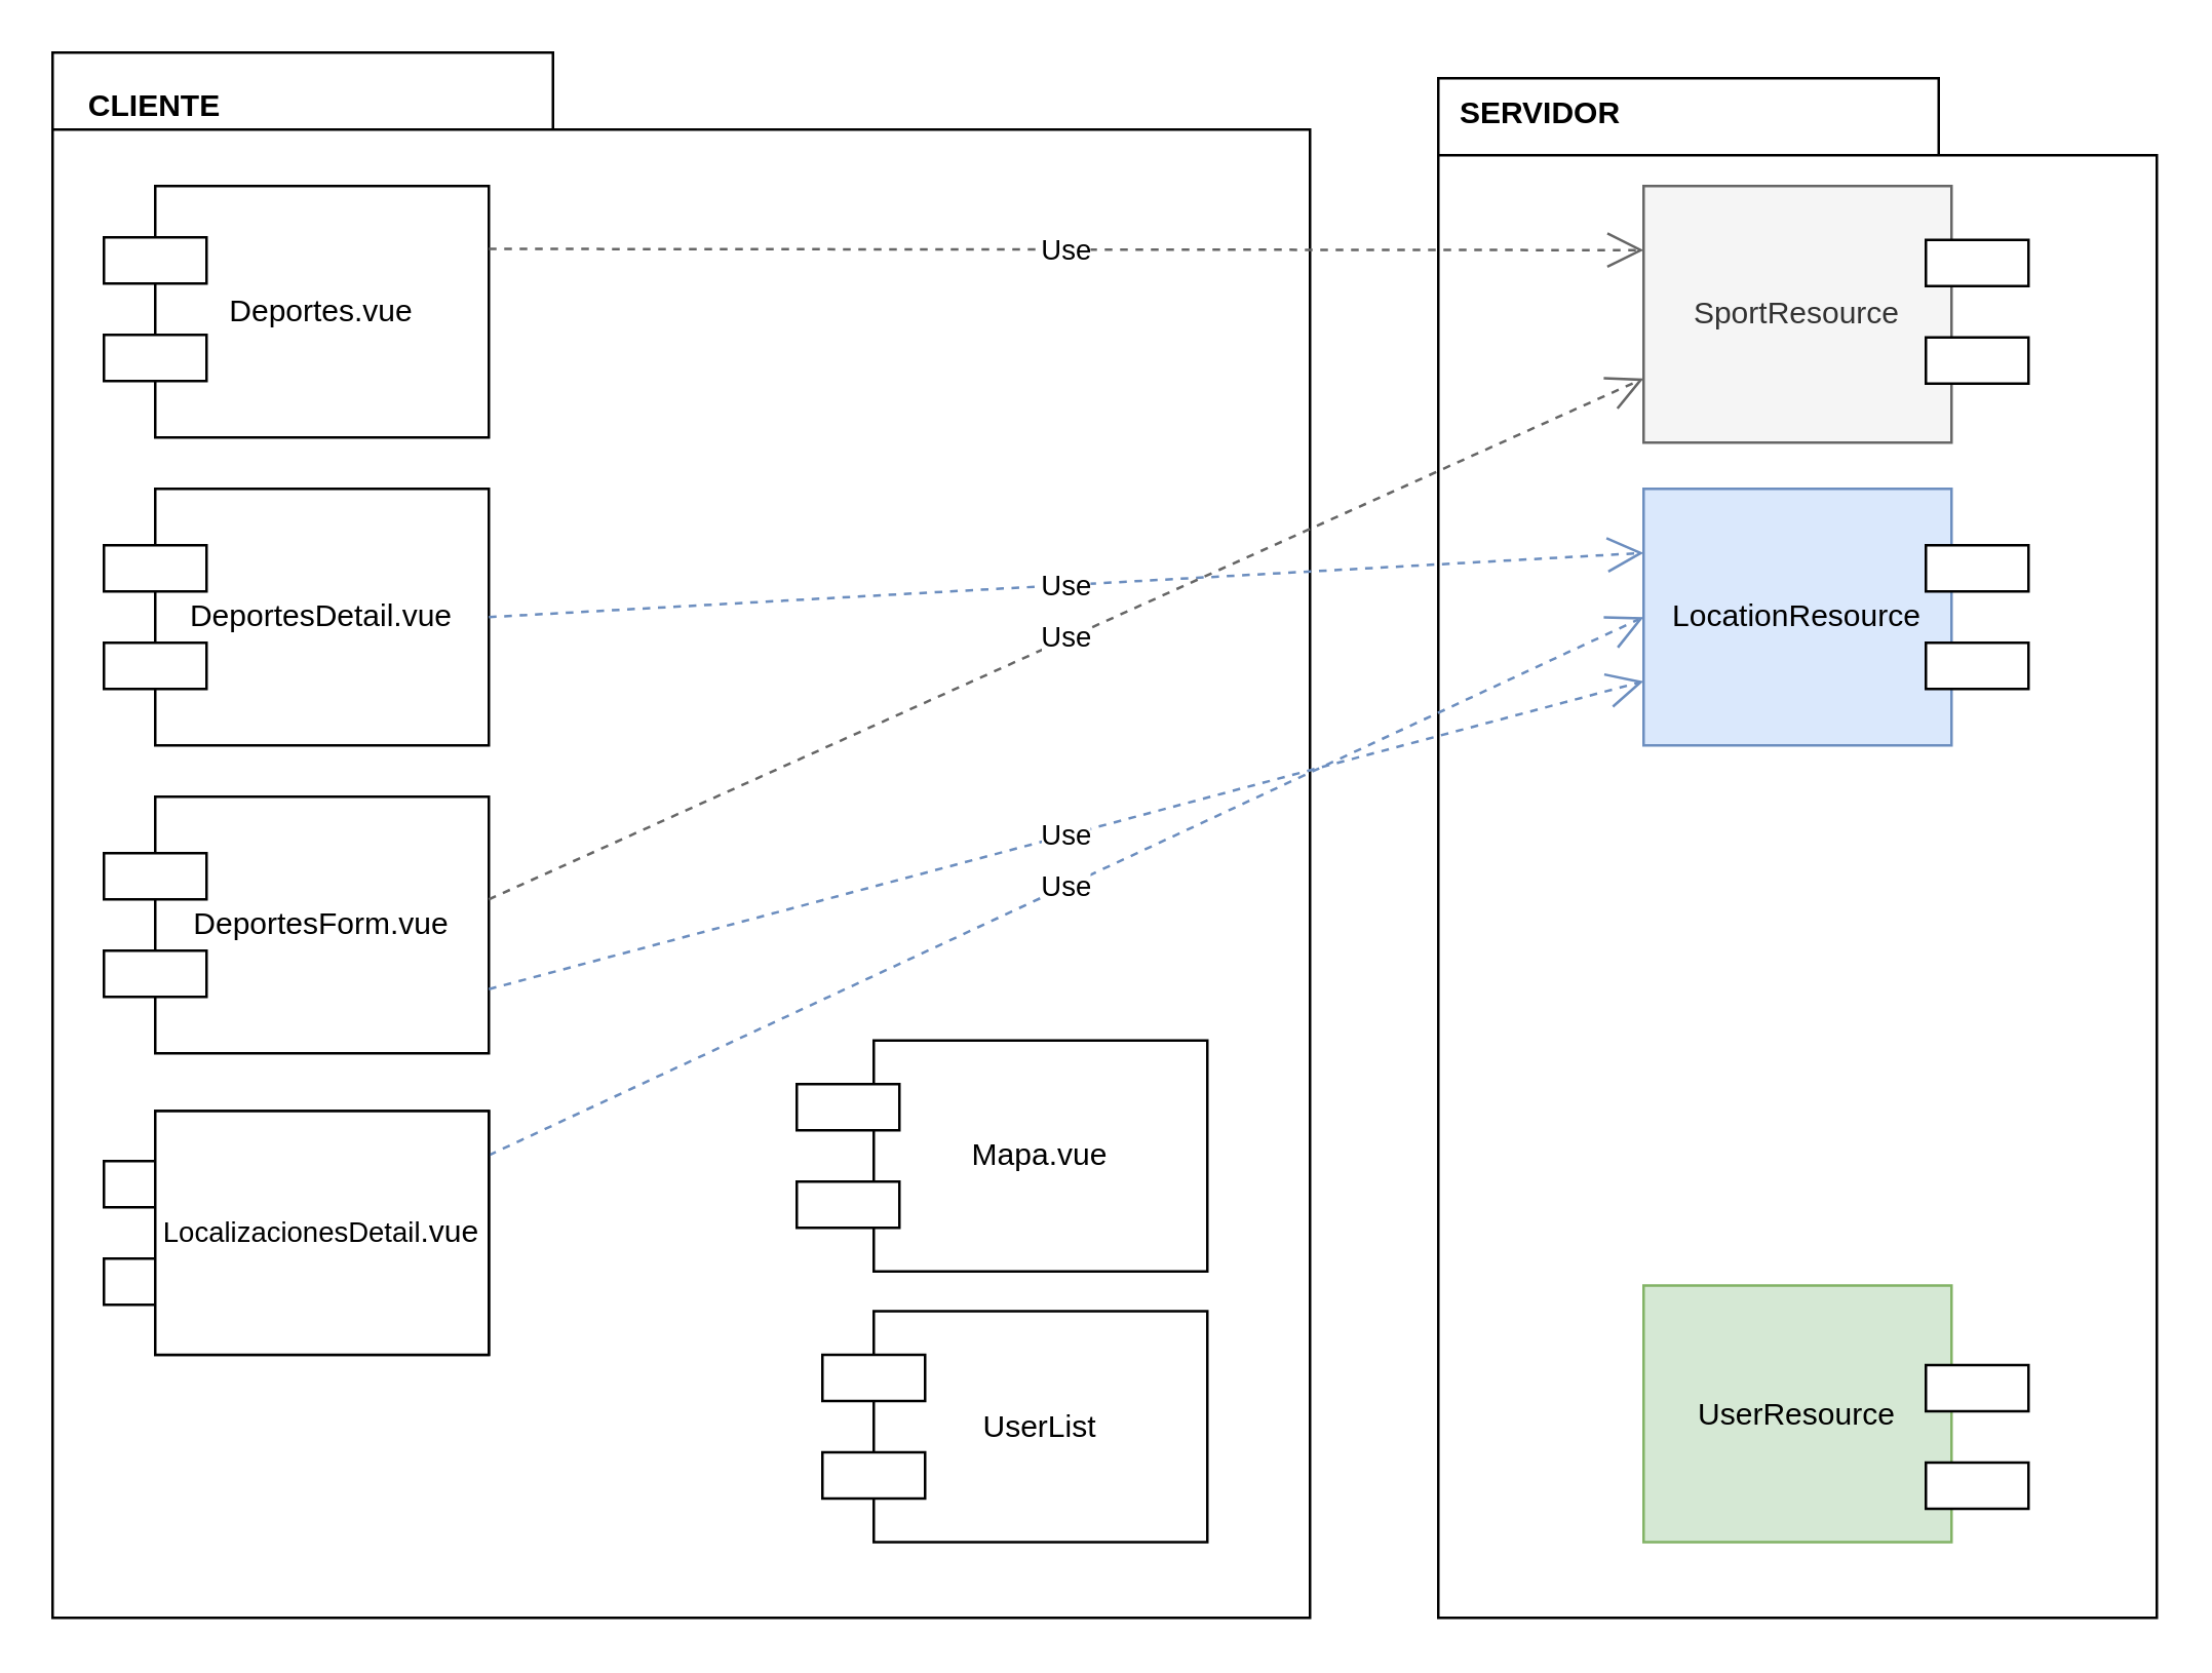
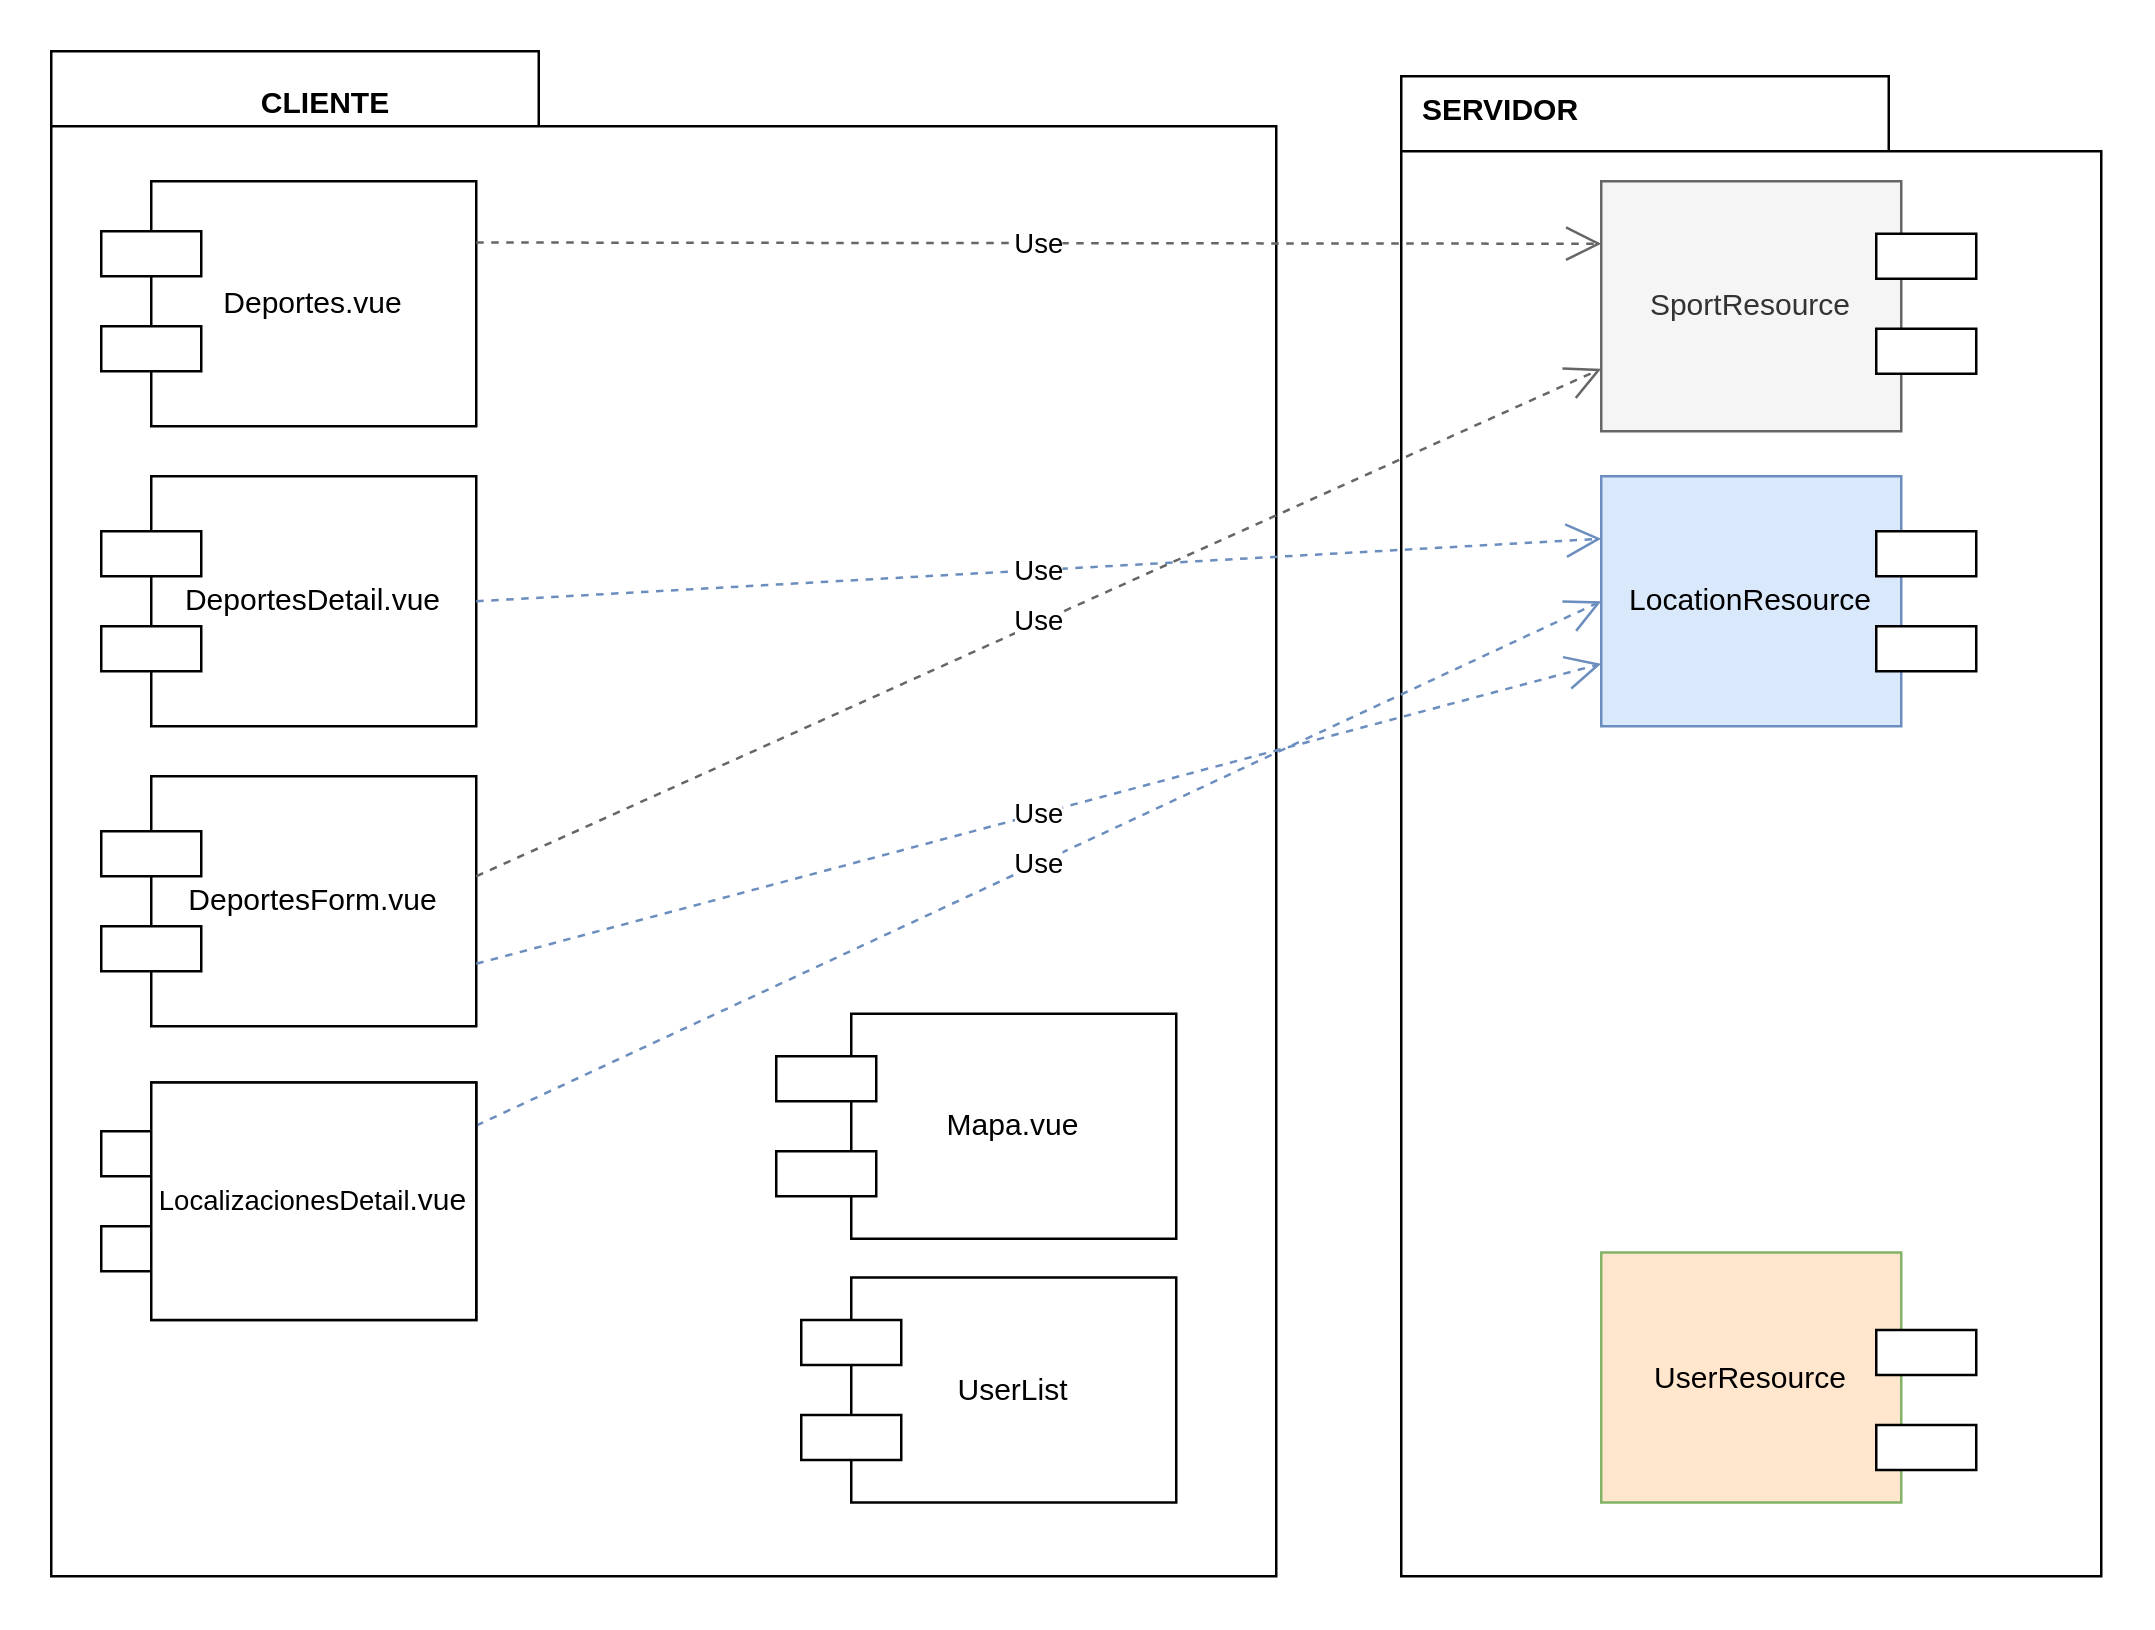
  <mxCell id="0" />
  <mxCell id="1" parent="0" />
  <mxCell id="2" value="" style="shape=folder;fontStyle=1;spacingTop=10;tabWidth=195;tabHeight=30;tabPosition=left;html=1;gradientColor=none;" parent="1" vertex="1"><mxGeometry x="560" y="30" width="280" height="600" as="geometry" /></mxCell>
  <mxCell id="3" value="" style="shape=folder;fontStyle=1;spacingTop=10;tabWidth=195;tabHeight=30;tabPosition=left;html=1;gradientColor=none;" parent="1" vertex="1"><mxGeometry y="20" width="490" height="610" as="geometry" x="20" /></mxCell>
  <mxCell id="4" value="Deportes.vue" style="rounded=0;whiteSpace=wrap;html=1;" parent="1" vertex="1"><mxGeometry x="60" y="72" width="130" height="98" as="geometry" /></mxCell>
  <mxCell id="5" value="SportResource" style="rounded=0;whiteSpace=wrap;html=1;fillColor=#f5f5f5;strokeColor=#666666;fontColor=#333333;" parent="1" vertex="1"><mxGeometry x="640" y="72" width="120" height="100" as="geometry" /></mxCell>
  <mxCell id="6" value="DeportesDetail.vue" style="rounded=0;whiteSpace=wrap;html=1;" parent="1" vertex="1"><mxGeometry x="60" y="190" width="130" height="100" as="geometry" /></mxCell>
- <mxCell id="7" value="CLIENTE" style="text;align=center;fontStyle=1;verticalAlign=middle;spacingLeft=3;spacingRight=3;strokeColor=none;rotatable=0;points=[[0,0.5],[1,0.5]];portConstraint=eastwest;gradientColor=none;" parent="1" vertex="1"><mxGeometry y="27" width="80" height="26" as="geometry" x="20" /></mxCell>
+ <mxCell id="7" value="CLIENTE" style="text;align=center;fontStyle=1;verticalAlign=middle;spacingLeft=3;spacingRight=3;strokeColor=none;rotatable=0;points=[[0,0.5],[1,0.5]];portConstraint=eastwest;gradientColor=none;" parent="1" vertex="1"><mxGeometry x="90" y="27" width="80" height="26" as="geometry" /></mxCell>
  <mxCell id="8" value="SERVIDOR" style="text;align=center;fontStyle=1;verticalAlign=middle;spacingLeft=3;spacingRight=3;strokeColor=none;rotatable=0;points=[[0,0.5],[1,0.5]];portConstraint=eastwest;gradientColor=none;" parent="1" vertex="1"><mxGeometry x="560" y="30" width="80" height="26" as="geometry" /></mxCell>
  <mxCell id="9" style="edgeStyle=orthogonalEdgeStyle;rounded=0;orthogonalLoop=1;jettySize=auto;html=1;exitX=0.75;exitY=1;exitDx=0;exitDy=0;entryX=0.75;entryY=1;entryDx=0;entryDy=0;" parent="1" source="10" target="10" edge="1"><mxGeometry relative="1" as="geometry"><mxPoint x="130" y="455" as="targetPoint" /></mxGeometry></mxCell>
  <mxCell id="10" value="DeportesForm.vue" style="rounded=0;whiteSpace=wrap;html=1;" parent="1" vertex="1"><mxGeometry x="60" y="310" width="130" height="100" as="geometry" /></mxCell>
  <mxCell id="11" value="UserList" style="rounded=0;whiteSpace=wrap;html=1;" parent="1" vertex="1"><mxGeometry x="340" y="510.5" width="130" height="90" as="geometry" /></mxCell>
  <mxCell id="12" value="&lt;font style=&quot;font-size: 11px&quot;&gt;LocalizacionesDetail&lt;/font&gt;.vue" style="rounded=0;whiteSpace=wrap;html=1;" parent="1" vertex="1"><mxGeometry x="60" y="432.5" width="130" height="95" as="geometry" /></mxCell>
  <mxCell id="13" value="Mapa.vue" style="rounded=0;whiteSpace=wrap;html=1;" parent="1" vertex="1"><mxGeometry x="340" y="405" width="130" height="90" as="geometry" /></mxCell>
- <mxCell id="14" value="UserResource" style="rounded=0;whiteSpace=wrap;html=1;fillColor=#d5e8d4;strokeColor=#82b366;" parent="1" vertex="1"><mxGeometry x="640" y="500.5" width="120" height="100" as="geometry" /></mxCell>
+ <mxCell id="14" value="UserResource" style="rounded=0;whiteSpace=wrap;html=1;fillColor=#ffe6cc;strokeColor=#82b366;" parent="1" vertex="1"><mxGeometry x="640" y="500.5" width="120" height="100" as="geometry" /></mxCell>
  <mxCell id="15" value="LocationResource" style="rounded=0;whiteSpace=wrap;html=1;fillColor=#dae8fc;strokeColor=#6c8ebf;" parent="1" vertex="1"><mxGeometry x="640" y="190" width="120" height="100" as="geometry" /></mxCell>
  <mxCell id="16" value="Use" style="endArrow=open;endSize=12;dashed=1;html=1;fillColor=#f5f5f5;strokeColor=#666666;exitX=1;exitY=0.25;exitDx=0;exitDy=0;entryX=0;entryY=0.25;entryDx=0;entryDy=0;" edge="1" parent="1" source="4" target="5"><mxGeometry width="160" relative="1" as="geometry"><mxPoint x="380" y="130" as="sourcePoint" /><mxPoint x="540" y="130" as="targetPoint" /></mxGeometry></mxCell>
  <mxCell id="17" value="" style="verticalLabelPosition=bottom;verticalAlign=top;html=1;shape=mxgraph.basic.rect;fillColor=#ffffff;fillColor2=none;strokeColor=#000000;strokeWidth=1;size=20;indent=5;shadow=0;" vertex="1" parent="1"><mxGeometry x="40" y="92" width="40" height="18" as="geometry" /></mxCell>
  <mxCell id="18" value="" style="verticalLabelPosition=bottom;verticalAlign=top;html=1;shape=mxgraph.basic.rect;fillColor=#ffffff;fillColor2=none;strokeColor=#000000;strokeWidth=1;size=20;indent=5;shadow=0;" vertex="1" parent="1"><mxGeometry x="40" y="130" width="40" height="18" as="geometry" /></mxCell>
  <mxCell id="19" value="" style="verticalLabelPosition=bottom;verticalAlign=top;html=1;shape=mxgraph.basic.rect;fillColor=#ffffff;fillColor2=none;strokeColor=#000000;strokeWidth=1;size=20;indent=5;shadow=0;" vertex="1" parent="1"><mxGeometry x="40" y="212" width="40" height="18" as="geometry" /></mxCell>
  <mxCell id="20" value="" style="verticalLabelPosition=bottom;verticalAlign=top;html=1;shape=mxgraph.basic.rect;fillColor=#ffffff;fillColor2=none;strokeColor=#000000;strokeWidth=1;size=20;indent=5;shadow=0;" vertex="1" parent="1"><mxGeometry x="40" y="250" width="40" height="18" as="geometry" /></mxCell>
  <mxCell id="21" value="" style="verticalLabelPosition=bottom;verticalAlign=top;html=1;shape=mxgraph.basic.rect;fillColor=#ffffff;fillColor2=none;strokeColor=#000000;strokeWidth=1;size=20;indent=5;shadow=0;" vertex="1" parent="1"><mxGeometry x="40" y="332" width="40" height="18" as="geometry" /></mxCell>
  <mxCell id="22" value="" style="verticalLabelPosition=bottom;verticalAlign=top;html=1;shape=mxgraph.basic.rect;fillColor=#ffffff;fillColor2=none;strokeColor=#000000;strokeWidth=1;size=20;indent=5;shadow=0;" vertex="1" parent="1"><mxGeometry x="40" y="370" width="40" height="18" as="geometry" /></mxCell>
  <mxCell id="23" value="" style="verticalLabelPosition=bottom;verticalAlign=top;html=1;shape=mxgraph.basic.rect;fillColor=#ffffff;fillColor2=none;strokeColor=#000000;strokeWidth=1;size=20;indent=5;shadow=0;" vertex="1" parent="1"><mxGeometry x="40" y="452" width="40" height="18" as="geometry" /></mxCell>
  <mxCell id="24" value="" style="verticalLabelPosition=bottom;verticalAlign=top;html=1;shape=mxgraph.basic.rect;fillColor=#ffffff;fillColor2=none;strokeColor=#000000;strokeWidth=1;size=20;indent=5;shadow=0;" vertex="1" parent="1"><mxGeometry x="40" y="490" width="40" height="18" as="geometry" /></mxCell>
  <mxCell id="25" value="" style="verticalLabelPosition=bottom;verticalAlign=top;html=1;shape=mxgraph.basic.rect;fillColor=#ffffff;fillColor2=none;strokeColor=#000000;strokeWidth=1;size=20;indent=5;shadow=0;" vertex="1" parent="1"><mxGeometry x="310" y="422" width="40" height="18" as="geometry" /></mxCell>
  <mxCell id="26" value="" style="verticalLabelPosition=bottom;verticalAlign=top;html=1;shape=mxgraph.basic.rect;fillColor=#ffffff;fillColor2=none;strokeColor=#000000;strokeWidth=1;size=20;indent=5;shadow=0;" vertex="1" parent="1"><mxGeometry x="310" y="460" width="40" height="18" as="geometry" /></mxCell>
  <mxCell id="27" value="" style="verticalLabelPosition=bottom;verticalAlign=top;html=1;shape=mxgraph.basic.rect;fillColor=#ffffff;fillColor2=none;strokeColor=#000000;strokeWidth=1;size=20;indent=5;shadow=0;" vertex="1" parent="1"><mxGeometry x="320" y="527.5" width="40" height="18" as="geometry" /></mxCell>
  <mxCell id="28" value="" style="verticalLabelPosition=bottom;verticalAlign=top;html=1;shape=mxgraph.basic.rect;fillColor=#ffffff;fillColor2=none;strokeColor=#000000;strokeWidth=1;size=20;indent=5;shadow=0;" vertex="1" parent="1"><mxGeometry x="320" y="565.5" width="40" height="18" as="geometry" /></mxCell>
  <mxCell id="29" value="" style="verticalLabelPosition=bottom;verticalAlign=top;html=1;shape=mxgraph.basic.rect;fillColor=#ffffff;fillColor2=none;strokeColor=#000000;strokeWidth=1;size=20;indent=5;shadow=0;" vertex="1" parent="1"><mxGeometry x="750" y="93" width="40" height="18" as="geometry" /></mxCell>
  <mxCell id="30" value="" style="verticalLabelPosition=bottom;verticalAlign=top;html=1;shape=mxgraph.basic.rect;fillColor=#ffffff;fillColor2=none;strokeColor=#000000;strokeWidth=1;size=20;indent=5;shadow=0;" vertex="1" parent="1"><mxGeometry x="750" y="131" width="40" height="18" as="geometry" /></mxCell>
  <mxCell id="31" value="" style="verticalLabelPosition=bottom;verticalAlign=top;html=1;shape=mxgraph.basic.rect;fillColor=#ffffff;fillColor2=none;strokeColor=#000000;strokeWidth=1;size=20;indent=5;shadow=0;" vertex="1" parent="1"><mxGeometry x="750" y="212" width="40" height="18" as="geometry" /></mxCell>
  <mxCell id="32" value="" style="verticalLabelPosition=bottom;verticalAlign=top;html=1;shape=mxgraph.basic.rect;fillColor=#ffffff;fillColor2=none;strokeColor=#000000;strokeWidth=1;size=20;indent=5;shadow=0;" vertex="1" parent="1"><mxGeometry x="750" y="250" width="40" height="18" as="geometry" /></mxCell>
  <mxCell id="33" value="" style="verticalLabelPosition=bottom;verticalAlign=top;html=1;shape=mxgraph.basic.rect;fillColor=#ffffff;fillColor2=none;strokeColor=#000000;strokeWidth=1;size=20;indent=5;shadow=0;" vertex="1" parent="1"><mxGeometry x="750" y="531.5" width="40" height="18" as="geometry" /></mxCell>
  <mxCell id="34" value="" style="verticalLabelPosition=bottom;verticalAlign=top;html=1;shape=mxgraph.basic.rect;fillColor=#ffffff;fillColor2=none;strokeColor=#000000;strokeWidth=1;size=20;indent=5;shadow=0;" vertex="1" parent="1"><mxGeometry x="750" y="569.5" width="40" height="18" as="geometry" /></mxCell>
  <mxCell id="35" value="Use" style="endArrow=open;endSize=12;dashed=1;html=1;fillColor=#dae8fc;strokeColor=#6c8ebf;exitX=1;exitY=0.5;exitDx=0;exitDy=0;entryX=0;entryY=0.25;entryDx=0;entryDy=0;" edge="1" parent="1" source="6" target="15"><mxGeometry width="160" relative="1" as="geometry"><mxPoint x="200" y="225" as="sourcePoint" /><mxPoint x="650" y="132" as="targetPoint" /></mxGeometry></mxCell>
  <mxCell id="36" value="Use" style="endArrow=open;endSize=12;dashed=1;html=1;fillColor=#f5f5f5;strokeColor=#666666;exitX=1;exitY=0.4;exitDx=0;exitDy=0;entryX=0;entryY=0.75;entryDx=0;entryDy=0;exitPerimeter=0;" edge="1" parent="1" source="10" target="5"><mxGeometry width="160" relative="1" as="geometry"><mxPoint x="200" y="250" as="sourcePoint" /><mxPoint x="650" y="250" as="targetPoint" /></mxGeometry></mxCell>
  <mxCell id="37" value="Use" style="endArrow=open;endSize=12;dashed=1;html=1;fillColor=#dae8fc;strokeColor=#6c8ebf;exitX=1;exitY=0.75;exitDx=0;exitDy=0;entryX=0;entryY=0.75;entryDx=0;entryDy=0;" edge="1" parent="1" source="10" target="15"><mxGeometry width="160" relative="1" as="geometry"><mxPoint x="200" y="360" as="sourcePoint" /><mxPoint x="650" y="157" as="targetPoint" /></mxGeometry></mxCell>
  <mxCell id="38" value="Use" style="endArrow=open;endSize=12;dashed=1;html=1;fillColor=#dae8fc;strokeColor=#6c8ebf;entryX=0;entryY=0.5;entryDx=0;entryDy=0;" edge="1" parent="1" source="12" target="15"><mxGeometry width="160" relative="1" as="geometry"><mxPoint x="200" y="395" as="sourcePoint" /><mxPoint x="650" y="275" as="targetPoint" /></mxGeometry></mxCell>
  <mxCell id="39" value="&lt;font style=&quot;font-size: 11px&quot;&gt;LocalizacionesDetail&lt;/font&gt;.vue" style="rounded=0;whiteSpace=wrap;html=1;" vertex="1" parent="1"><mxGeometry x="60" y="432.5" width="130" height="95" as="geometry" /></mxCell>
